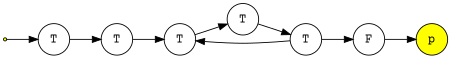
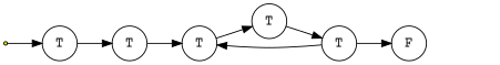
  digraph {
    rankdir=LR
    fontname="Courier Prime"
    node [shape=circle fontname="Courier Prime"]
    edge [fontname="Courier Prime"]
    n1 [label=T]
    n2 [label=T]
    n3 [label=T]
    n4 [label=T]
    n5 [label=T]
    n6 [label=F]
-   n7 [fillcolor=yellow label=p style=filled]
    n8 [fillcolor=yellow label=p shape=point style=filled]
    n1 -> n2
    n2 -> n3
    n3 -> n4
    n4 -> n5
    n5 -> n3
    n5 -> n6
-   n6 -> n7
    n8 -> n1
  }
